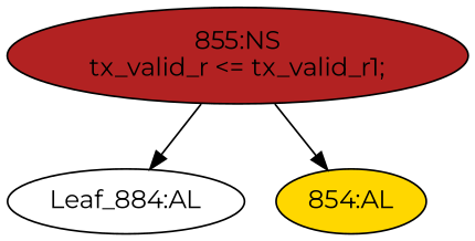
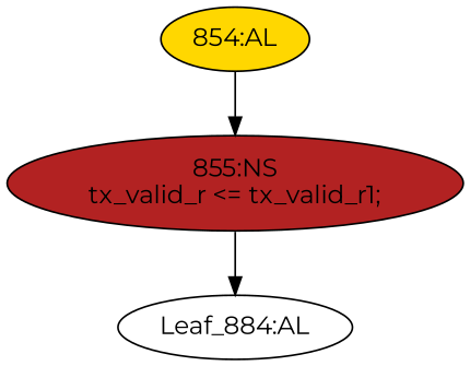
  strict digraph {
    fontname=Montserrat
    node [fontname=Montserrat style=filled]
    edge [cond="[]" fontname=Montserrat lineno=None]
    n1 [def_var="['tx_valid_r']" label="Leaf_884:AL" style=""]
    n2 [ast="<pyverilog.vparser.ast.Always object at 0x7f55d3d0a310>" clk_sens=True fillcolor=gold label="854:AL" sens="['clk']" statements="[]" typ=Always use_var="['tx_valid_r1']"]
    n3 [ast="<pyverilog.vparser.ast.NonblockingSubstitution object at 0x7f55b234b790>" fillcolor=firebrick label="855:NS\ntx_valid_r <= tx_valid_r1;" statements="[<pyverilog.vparser.ast.NonblockingSubstitution object at 0x7f55b234b790>]" typ=NonblockingSubstitution]
-   n3 -> n2
+   n2 -> n3
    n3 -> n1
  }
